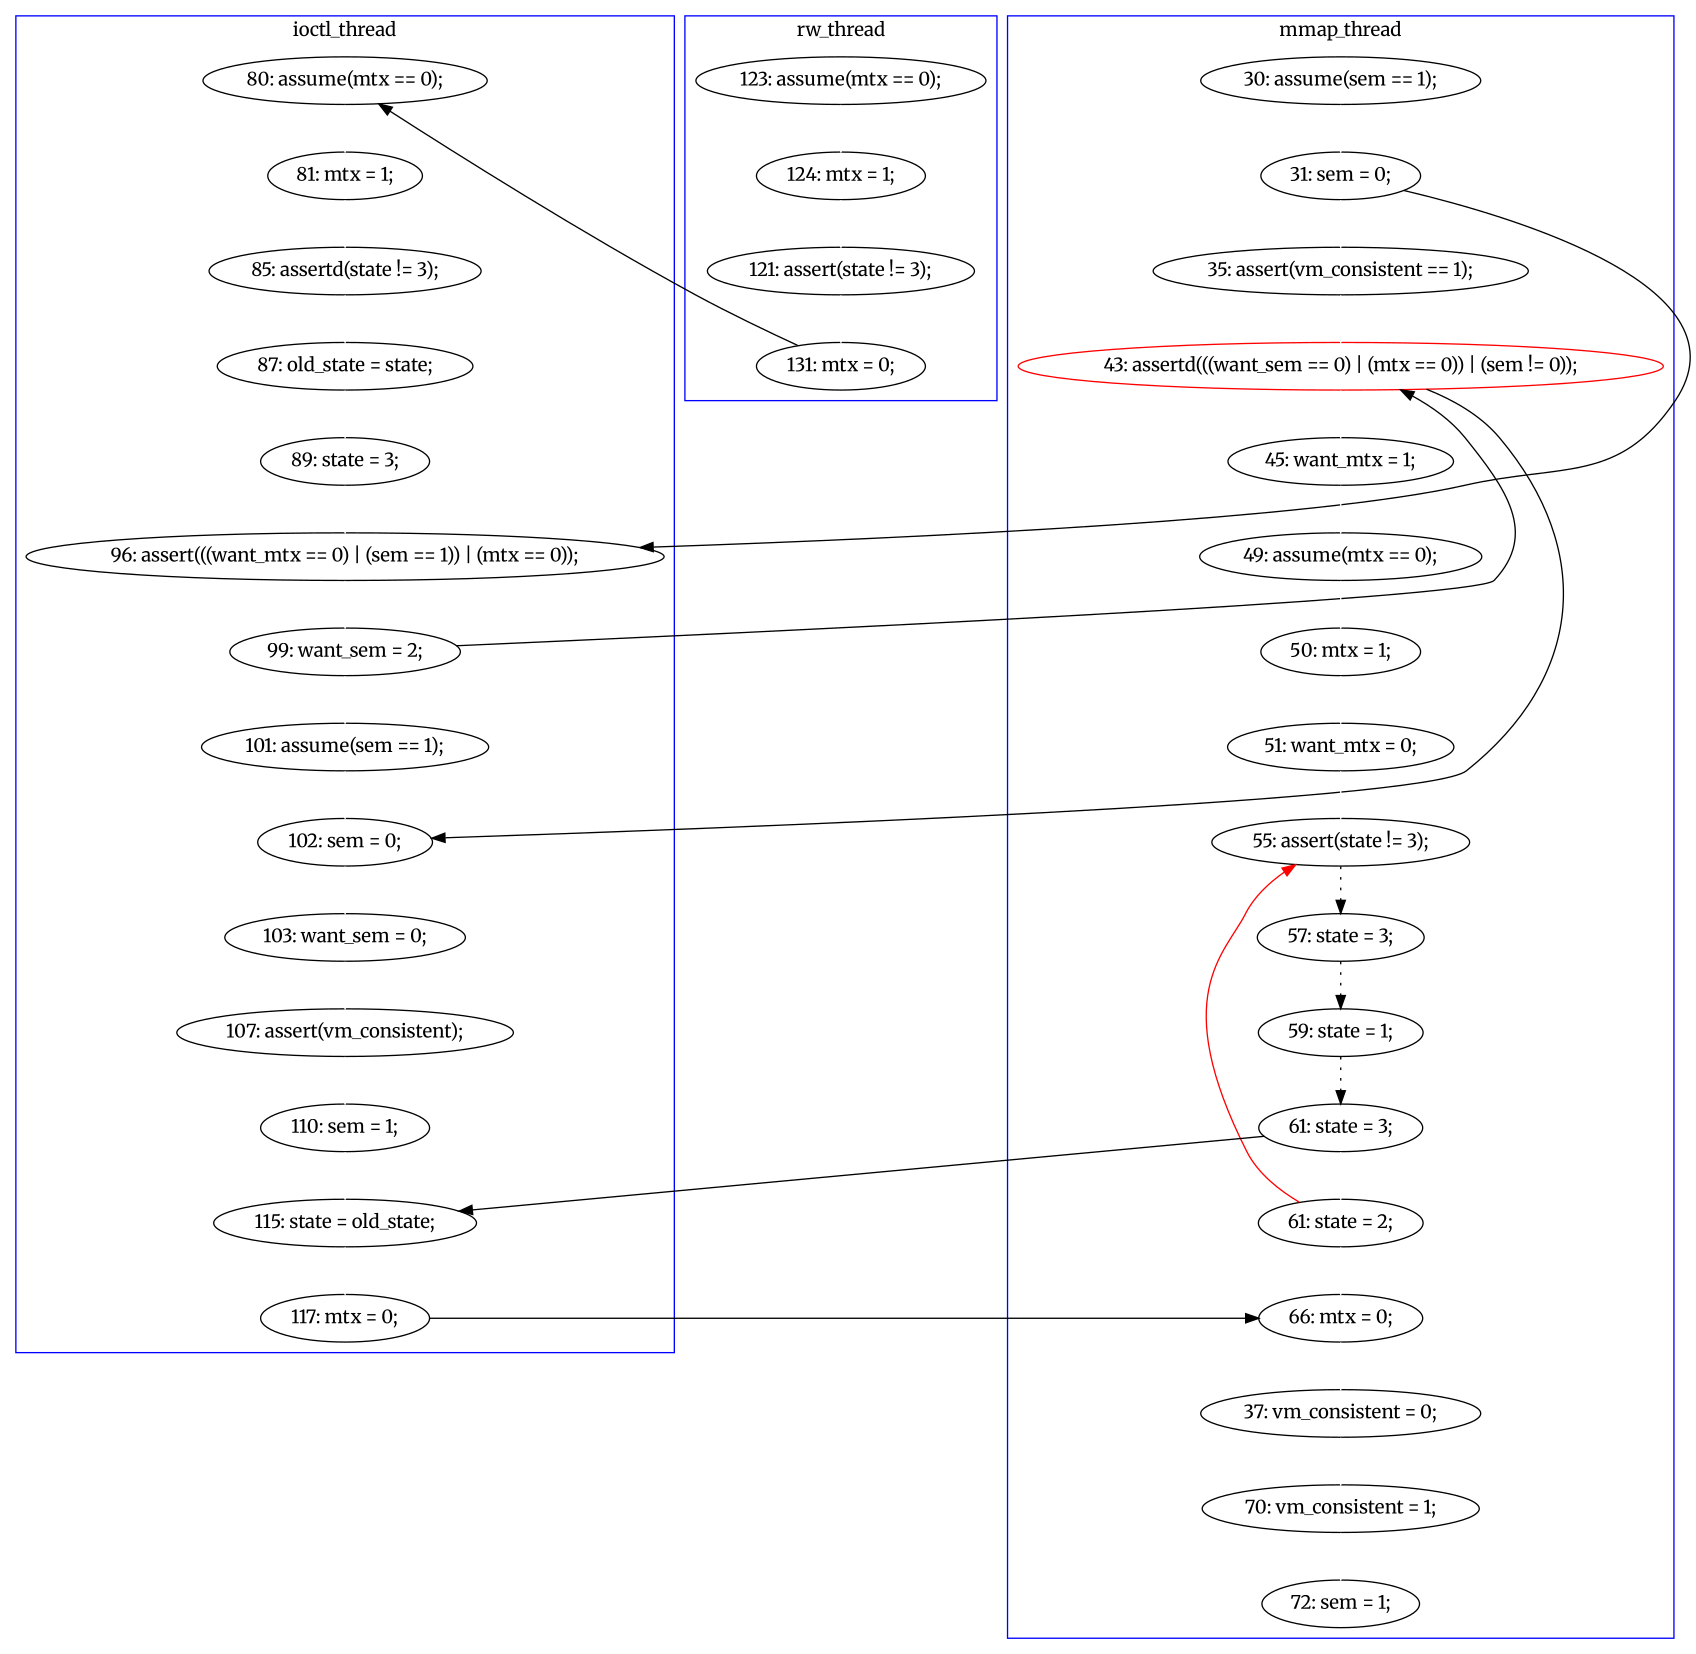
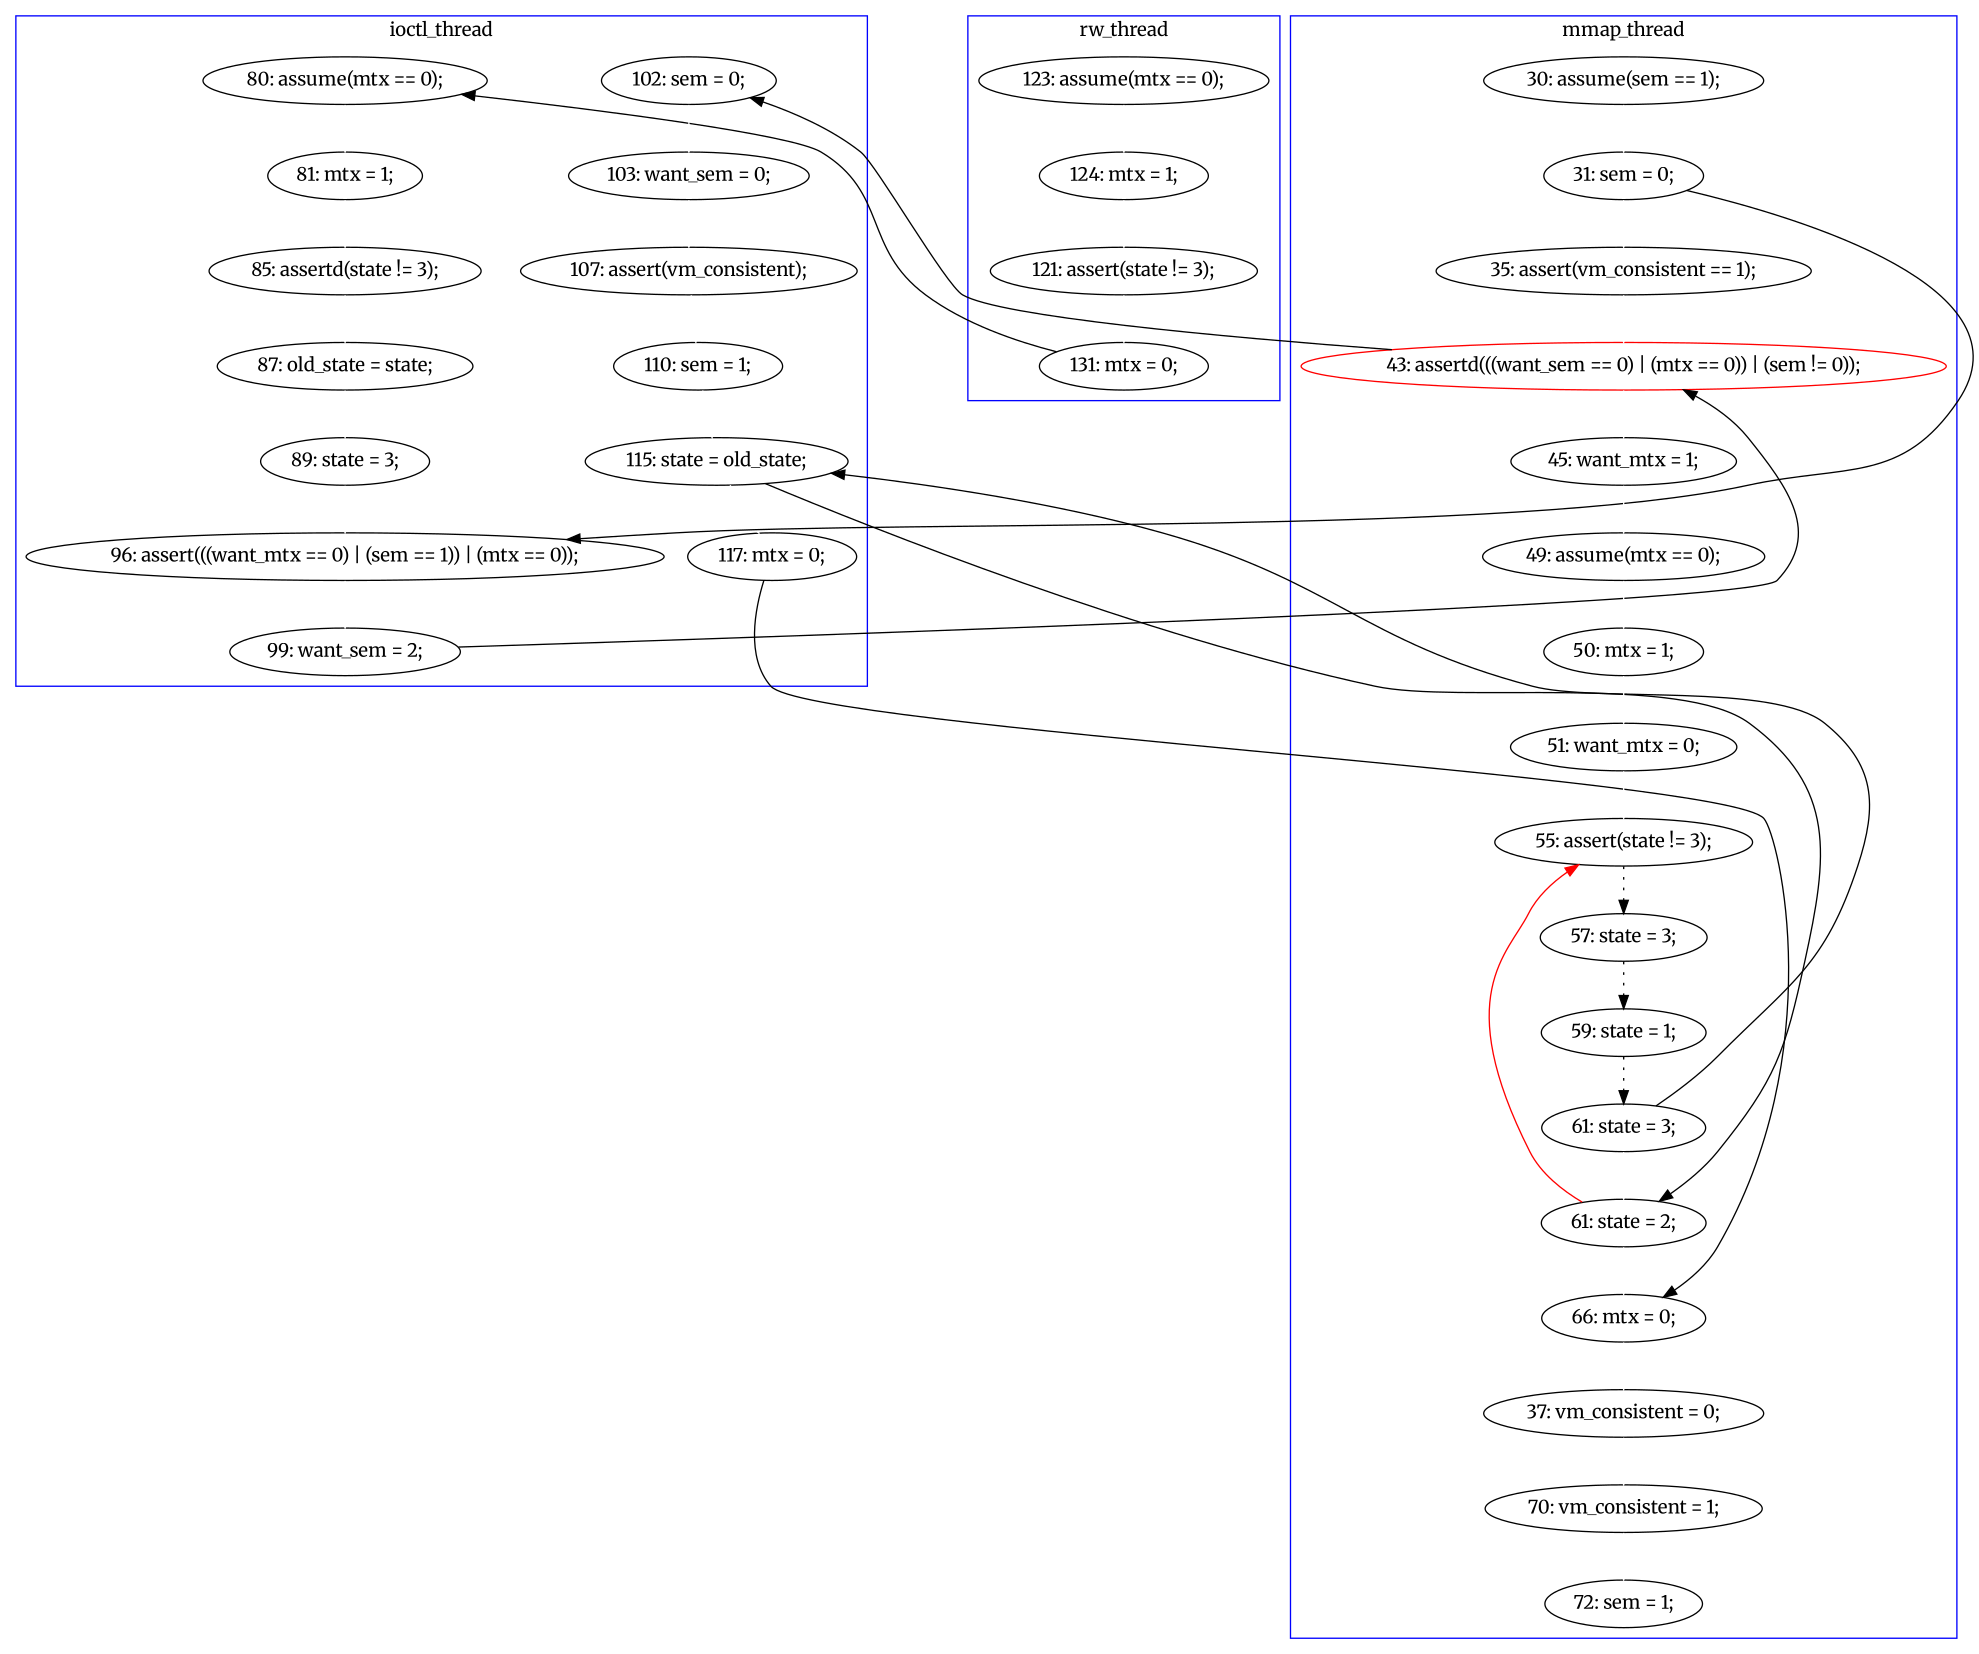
  digraph {
    fontname=Merriweather
    node [fontname=Merriweather]
    edge [color=white fontname=Merriweather style=solid]
    n1 [label="124: mtx = 1;"]
    n2 [label="121: assert(state != 3);"]
    n3 [label="131: mtx = 0;"]
    n4 [label="123: assume(mtx == 0);"]
    n5 [label="115: state = old_state;"]
    n6 [label="96: assert(((want_mtx == 0) | (sem == 1)) | (mtx == 0));"]
    n7 [label="89: state = 3;"]
    n8 [label="107: assert(vm_consistent);"]
    n9 [label="110: sem = 1;"]
    n10 [label="102: sem = 0;"]
-   n11 [label="101: assume(sem == 1);"]
    n12 [label="103: want_sem = 0;"]
    n13 [label="80: assume(mtx == 0);"]
    n14 [label="81: mtx = 1;"]
    n15 [label="99: want_sem = 2;"]
    n16 [label="85: assertd(state != 3);"]
    n17 [label="87: old_state = state;"]
    n18 [label="117: mtx = 0;"]
    n19 [label="61: state = 2;"]
    n20 [label="61: state = 3;"]
    n21 [label="31: sem = 0;"]
    n22 [label="35: assert(vm_consistent == 1);"]
    n23 [color=red label="43: assertd(((want_sem == 0) | (mtx == 0)) | (sem != 0));"]
    n24 [label="45: want_mtx = 1;"]
    n25 [label="49: assume(mtx == 0);"]
    n26 [label="50: mtx = 1;"]
    n27 [label="66: mtx = 0;"]
    n28 [label="55: assert(state != 3);"]
    n29 [label="30: assume(sem == 1);"]
    n30 [label="57: state = 3;"]
    n31 [label="70: vm_consistent = 1;"]
    n32 [label="72: sem = 1;"]
    n33 [label="59: state = 1;"]
    n34 [label="51: want_mtx = 0;"]
    n35 [label="37: vm_consistent = 0;"]
    subgraph cluster_1 {
      color=blue
      label=rw_thread
      n1
      n2
      n3
      n4
    }
    subgraph cluster_2 {
      color=blue
      label=ioctl_thread
      n5
      n6
      n7
      n8
      n9
      n10
-     n11
      n12
      n13
      n14
      n15
      n16
      n17
      n18
    }
    subgraph cluster_3 {
      color=blue
      label=mmap_thread
      n19
      n20
      n21
      n22
      n23
      n24
      n25
      n26
      n27
      n28
      n29
      n30
      n31
      n32
      n33
      n34
      n35
    }
    n1 -> n2
    n2 -> n3
    n3 -> n13 [color=black constraint=false]
    n4 -> n1
    n5 -> n18
+   n5 -> n19 [color=black constraint=false]
    n6 -> n15
    n7 -> n6
    n8 -> n9
    n9 -> n5
    n10 -> n12
-   n11 -> n10
    n12 -> n8
    n13 -> n14
    n14 -> n16
-   n15 -> n11
    n15 -> n23 [color=black constraint=false]
    n16 -> n17
    n17 -> n7
    n18 -> n27 [color=black constraint=false]
    n19 -> n27
    n19 -> n28 [color=red constraint=false]
    n20 -> n5 [color=black constraint=false]
    n20 -> n19
    n21 -> n6 [color=black constraint=false]
    n21 -> n22
    n22 -> n23
    n23 -> n10 [color=black constraint=false]
    n23 -> n24
    n24 -> n25
    n25 -> n26
    n26 -> n34
    n27 -> n35
    n28 -> n30 [color=black style=dotted]
    n29 -> n21
    n30 -> n33 [color=black style=dotted]
    n31 -> n32
    n33 -> n20 [color=black style=dotted]
    n34 -> n28
    n35 -> n31
  }
